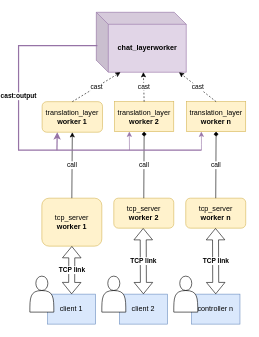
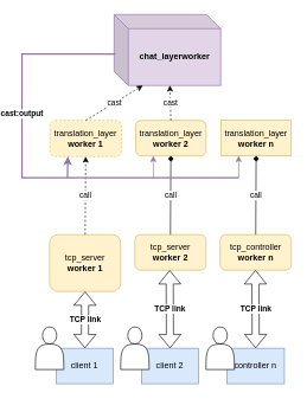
  <mxCell id="0" />
  <mxCell id="1" parent="0" />
  <mxCell id="2" value="client 1" style="rounded=0;whiteSpace=wrap;html=1;fillColor=#dae8fc;strokeColor=#6c8ebf;" vertex="1" parent="1"><mxGeometry x="68.48" y="490" width="80" height="50" as="geometry" /></mxCell>
  <mxCell id="3" value="tcp_server&lt;br&gt;&lt;b&gt;worker 1&lt;/b&gt;" style="rounded=1;whiteSpace=wrap;html=1;fillColor=#fff2cc;strokeColor=#d6b656;" vertex="1" parent="1"><mxGeometry x="58.83" y="330" width="100" height="80" as="geometry" /></mxCell>
- <mxCell id="4" value="translation_layer&lt;br&gt;&lt;b&gt;worker 1&lt;/b&gt;" style="rounded=1;whiteSpace=wrap;html=1;fillColor=#fff2cc;strokeColor=#d6b656;" vertex="1" parent="1"><mxGeometry x="59.3" y="169.05" width="100.7" height="50.95" as="geometry" /></mxCell>
- <mxCell id="5" value="call" style="endArrow=classic;html=1;rounded=0;exitX=0.5;exitY=0;exitDx=0;exitDy=0;entryX=0.5;entryY=1;entryDx=0;entryDy=0;" edge="1" parent="1" source="3" target="4"><mxGeometry width="50" height="50" relative="1" as="geometry"><mxPoint x="250" y="190" as="sourcePoint" /><mxPoint x="300" y="140" as="targetPoint" /></mxGeometry></mxCell>
+ <mxCell id="4" value="translation_layer&lt;br&gt;&lt;b&gt;worker 1&lt;/b&gt;" style="rounded=1;whiteSpace=wrap;html=1;fillColor=#fff2cc;strokeColor=#d6b656;dashed=1;" vertex="1" parent="1"><mxGeometry x="59.3" y="169.05" width="100.7" height="50.95" as="geometry" /></mxCell>
+ <mxCell id="5" value="call" style="endArrow=classic;html=1;rounded=0;exitX=0.5;exitY=0;exitDx=0;exitDy=0;entryX=0.5;entryY=1;entryDx=0;entryDy=0;dashed=1;" edge="1" parent="1" source="3" target="4"><mxGeometry width="50" height="50" relative="1" as="geometry"><mxPoint x="250" y="190" as="sourcePoint" /><mxPoint x="300" y="140" as="targetPoint" /></mxGeometry></mxCell>
  <mxCell id="6" value="tcp_server&lt;br&gt;&lt;b&gt;worker 2&lt;/b&gt;" style="rounded=1;whiteSpace=wrap;html=1;fillColor=#fff2cc;strokeColor=#d6b656;" vertex="1" parent="1"><mxGeometry x="178.83" y="330" width="100" height="50" as="geometry" /></mxCell>
- <mxCell id="7" value="translation_layer&lt;br&gt;&lt;b&gt;worker 2&lt;/b&gt;" style="whiteSpace=wrap;html=1;fillColor=#fff2cc;strokeColor=#d6b656;rounded=0;" vertex="1" parent="1"><mxGeometry x="180" y="169.05" width="98.83" height="50" as="geometry" /></mxCell>
+ <mxCell id="7" value="translation_layer&lt;br&gt;&lt;b&gt;worker 2&lt;/b&gt;" style="rounded=1;whiteSpace=wrap;html=1;fillColor=#fff2cc;strokeColor=#d6b656;" vertex="1" parent="1"><mxGeometry x="180" y="169.05" width="98.83" height="50" as="geometry" /></mxCell>
  <mxCell id="8" value="call" style="endArrow=diamond;html=1;rounded=0;exitX=0.5;exitY=0;exitDx=0;exitDy=0;entryX=0.5;entryY=1;entryDx=0;entryDy=0;" edge="1" parent="1" source="6" target="7"><mxGeometry width="50" height="50" relative="1" as="geometry"><mxPoint x="218.13" y="200" as="sourcePoint" /><mxPoint x="268.13" y="150" as="targetPoint" /></mxGeometry></mxCell>
- <mxCell id="9" value="tcp_server&lt;br&gt;&lt;b&gt;worker n&lt;/b&gt;" style="rounded=1;whiteSpace=wrap;html=1;fillColor=#fff2cc;strokeColor=#d6b656;" vertex="1" parent="1"><mxGeometry x="298.83" y="330" width="100" height="50" as="geometry" /></mxCell>
+ <mxCell id="9" value="tcp_controller&lt;br&gt;&lt;b&gt;worker n&lt;/b&gt;" style="rounded=1;whiteSpace=wrap;html=1;fillColor=#fff2cc;strokeColor=#d6b656;" vertex="1" parent="1"><mxGeometry x="298.83" y="330" width="100" height="50" as="geometry" /></mxCell>
  <mxCell id="10" value="translation_layer&lt;br style=&quot;border-color: var(--border-color);&quot;&gt;&lt;b style=&quot;border-color: var(--border-color);&quot;&gt;worker n&lt;/b&gt;" style="whiteSpace=wrap;html=1;fillColor=#fff2cc;strokeColor=#d6b656;rounded=0;" vertex="1" parent="1"><mxGeometry x="300" y="169.05" width="98.83" height="50" as="geometry" /></mxCell>
  <mxCell id="11" value="call" style="endArrow=diamond;html=1;rounded=0;exitX=0.5;exitY=0;exitDx=0;exitDy=0;entryX=0.5;entryY=1;entryDx=0;entryDy=0;" edge="1" parent="1" source="9" target="10"><mxGeometry width="50" height="50" relative="1" as="geometry"><mxPoint x="166.26" y="110" as="sourcePoint" /><mxPoint x="216.26" y="60" as="targetPoint" /></mxGeometry></mxCell>
  <mxCell id="12" value="client 2" style="rounded=0;whiteSpace=wrap;html=1;fillColor=#dae8fc;strokeColor=#6c8ebf;" vertex="1" parent="1"><mxGeometry x="188.06" y="490" width="80.35" height="50" as="geometry" /></mxCell>
  <mxCell id="13" value="controller n" style="rounded=0;whiteSpace=wrap;html=1;fillColor=#dae8fc;strokeColor=#6c8ebf;" vertex="1" parent="1"><mxGeometry x="308.45" y="490" width="80.77" height="50" as="geometry" /></mxCell>
  <mxCell id="14" value="chat_layerworker" style="shape=cube;whiteSpace=wrap;html=1;boundedLbl=1;backgroundOutline=1;darkOpacity=0.05;darkOpacity2=0.1;fillColor=#e1d5e7;strokeColor=#9673a6;fontStyle=1" vertex="1" parent="1"><mxGeometry x="149.65" y="20" width="150" height="100" as="geometry" /></mxCell>
  <mxCell id="15" value="cast" style="endArrow=classic;dashed=1;html=1;rounded=0;exitX=0.5;exitY=0;exitDx=0;exitDy=0;endFill=1;" edge="1" parent="1" source="4"><mxGeometry width="50" height="50" relative="1" as="geometry"><mxPoint x="70" y="190" as="sourcePoint" /><mxPoint x="190" y="120" as="targetPoint" /></mxGeometry></mxCell>
  <mxCell id="16" value="cast" style="endArrow=classic;dashed=1;html=1;rounded=0;exitX=0.5;exitY=0;exitDx=0;exitDy=0;endFill=1;entryX=0.523;entryY=0.998;entryDx=0;entryDy=0;entryPerimeter=0;" edge="1" parent="1" source="7" target="14"><mxGeometry width="50" height="50" relative="1" as="geometry"><mxPoint x="120" y="179" as="sourcePoint" /><mxPoint x="185" y="70" as="targetPoint" /></mxGeometry></mxCell>
- <mxCell id="17" value="cast" style="endArrow=classic;dashed=1;html=1;rounded=0;exitX=0.5;exitY=0;exitDx=0;exitDy=0;startArrow=none;startFill=0;endFill=1;" edge="1" parent="1" source="10" target="14"><mxGeometry width="50" height="50" relative="1" as="geometry"><mxPoint x="130" y="189" as="sourcePoint" /><mxPoint x="300" y="120" as="targetPoint" /></mxGeometry></mxCell>
  <mxCell id="18" value="" style="shape=actor;whiteSpace=wrap;html=1;" vertex="1" parent="1"><mxGeometry x="38.83" y="460" width="40" height="60" as="geometry" /></mxCell>
  <mxCell id="19" value="" style="shape=actor;whiteSpace=wrap;html=1;" vertex="1" parent="1"><mxGeometry x="278.83" y="460" width="40" height="60" as="geometry" /></mxCell>
  <mxCell id="20" value="" style="shape=actor;whiteSpace=wrap;html=1;" vertex="1" parent="1"><mxGeometry x="158.83" y="460" width="40" height="60" as="geometry" /></mxCell>
  <mxCell id="21" value="&lt;b&gt;TCP link&lt;/b&gt;" style="shape=flexArrow;endArrow=classic;startArrow=classic;html=1;rounded=0;exitX=0.5;exitY=0;exitDx=0;exitDy=0;entryX=0.5;entryY=1;entryDx=0;entryDy=0;" edge="1" parent="1" source="2" target="3"><mxGeometry width="100" height="100" relative="1" as="geometry"><mxPoint x="38.83" y="300" as="sourcePoint" /><mxPoint x="138.83" y="200" as="targetPoint" /></mxGeometry></mxCell>
  <mxCell id="22" value="TCP link" style="shape=flexArrow;endArrow=classic;startArrow=classic;html=1;rounded=0;exitX=0.5;exitY=0;exitDx=0;exitDy=0;entryX=0.5;entryY=1;entryDx=0;entryDy=0;fontStyle=1" edge="1" parent="1" source="13"><mxGeometry width="100" height="100" relative="1" as="geometry"><mxPoint x="348.42" y="460" as="sourcePoint" /><mxPoint x="348.42" y="380" as="targetPoint" /></mxGeometry></mxCell>
  <mxCell id="23" value="TCP link" style="shape=flexArrow;endArrow=classic;startArrow=classic;html=1;rounded=0;exitX=0.5;exitY=0;exitDx=0;exitDy=0;entryX=0.5;entryY=1;entryDx=0;entryDy=0;fontStyle=1" edge="1" parent="1" source="12"><mxGeometry width="100" height="100" relative="1" as="geometry"><mxPoint x="227.83" y="460" as="sourcePoint" /><mxPoint x="227.83" y="380" as="targetPoint" /></mxGeometry></mxCell>
  <mxCell id="24" value="&lt;b&gt;cast:output&lt;/b&gt;" style="edgeStyle=elbowEdgeStyle;elbow=horizontal;endArrow=none;html=1;curved=0;rounded=0;endSize=8;startSize=8;exitX=0.012;exitY=0.557;exitDx=0;exitDy=0;exitPerimeter=0;endFill=0;targetPerimeterSpacing=1;strokeWidth=2;fillColor=#e1d5e7;strokeColor=#9673a6;" edge="1" parent="1" source="14"><mxGeometry x="-0.293" width="50" height="50" relative="1" as="geometry"><mxPoint x="140" y="60" as="sourcePoint" /><mxPoint x="325" y="250" as="targetPoint" /><Array as="points"><mxPoint x="20" y="160" /></Array><mxPoint as="offset" /></mxGeometry></mxCell>
  <mxCell id="25" value="" style="endArrow=classic;html=1;rounded=0;entryX=0.25;entryY=1;entryDx=0;entryDy=0;fillColor=#e1d5e7;strokeColor=#9673a6;" edge="1" parent="1" target="10"><mxGeometry width="50" height="50" relative="1" as="geometry"><mxPoint x="325" y="250" as="sourcePoint" /><mxPoint x="120" y="140" as="targetPoint" /><Array as="points"><mxPoint x="325" y="240" /><mxPoint x="325" y="230" /></Array></mxGeometry></mxCell>
  <mxCell id="26" value="" style="endArrow=classic;html=1;rounded=0;entryX=0.25;entryY=1;entryDx=0;entryDy=0;fillColor=#e1d5e7;strokeColor=#9673a6;" edge="1" parent="1" target="7"><mxGeometry width="50" height="50" relative="1" as="geometry"><mxPoint x="205" y="250" as="sourcePoint" /><mxPoint x="198.83" y="230" as="targetPoint" /></mxGeometry></mxCell>
  <mxCell id="27" value="" style="endArrow=classic;html=1;rounded=0;entryX=0.25;entryY=1;entryDx=0;entryDy=0;strokeWidth=2;fillColor=#e1d5e7;strokeColor=#9673a6;" edge="1" parent="1" target="4"><mxGeometry width="50" height="50" relative="1" as="geometry"><mxPoint x="84" y="250" as="sourcePoint" /><mxPoint x="90" y="220" as="targetPoint" /></mxGeometry></mxCell>
